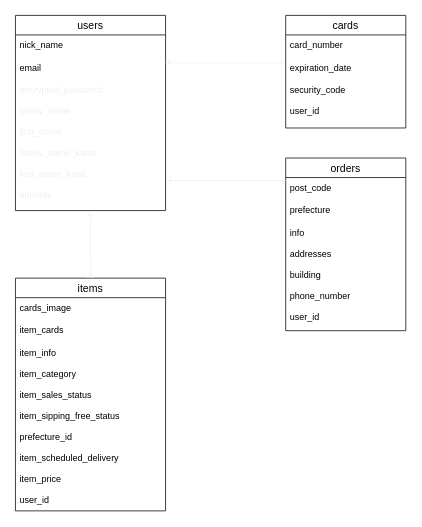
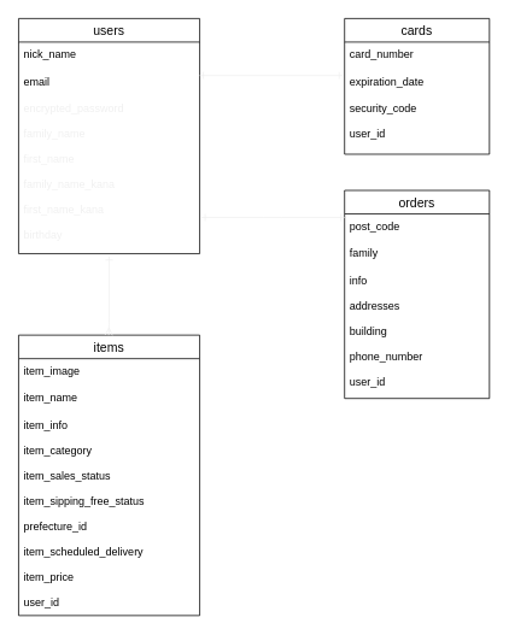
  <mxCell id="0" />
  <mxCell id="1" parent="0" />
  <mxCell id="2" value="users" style="swimlane;fontStyle=0;childLayout=stackLayout;horizontal=1;startSize=26;horizontalStack=0;resizeParent=1;resizeParentMax=0;resizeLast=0;collapsible=1;marginBottom=0;align=center;fontSize=14;" vertex="1" parent="1"><mxGeometry x="20" y="20" width="200" height="260" as="geometry" /></mxCell>
  <mxCell id="3" value="nick_name" style="text;strokeColor=none;fillColor=none;spacingLeft=4;spacingRight=4;overflow=hidden;rotatable=0;points=[[0,0.5],[1,0.5]];portConstraint=eastwest;fontSize=12;" vertex="1" parent="2"><mxGeometry y="26" width="200" height="30" as="geometry" /></mxCell>
  <mxCell id="4" value="email" style="text;strokeColor=none;fillColor=none;spacingLeft=4;spacingRight=4;overflow=hidden;rotatable=0;points=[[0,0.5],[1,0.5]];portConstraint=eastwest;fontSize=12;" vertex="1" parent="2"><mxGeometry y="56" width="200" height="30" as="geometry" /></mxCell>
  <mxCell id="5" value="encrypted_password&#10;&#10;family_name&#10;&#10;first_name&#10;&#10;family_name_kana&#10;&#10;first_name_kana&#10;&#10;birthday" style="text;strokeColor=none;fillColor=none;spacingLeft=4;spacingRight=4;overflow=hidden;rotatable=0;points=[[0,0.5],[1,0.5]];portConstraint=eastwest;fontSize=12;fontColor=#F0F0F0;" vertex="1" parent="2"><mxGeometry y="86" width="200" height="174" as="geometry" /></mxCell>
  <mxCell id="6" value="cards" style="swimlane;fontStyle=0;childLayout=stackLayout;horizontal=1;startSize=26;horizontalStack=0;resizeParent=1;resizeParentMax=0;resizeLast=0;collapsible=1;marginBottom=0;align=center;fontSize=14;" vertex="1" parent="1"><mxGeometry x="380" y="20" width="160" height="150" as="geometry" /></mxCell>
  <mxCell id="7" value="card_number" style="text;strokeColor=none;fillColor=none;spacingLeft=4;spacingRight=4;overflow=hidden;rotatable=0;points=[[0,0.5],[1,0.5]];portConstraint=eastwest;fontSize=12;" vertex="1" parent="6"><mxGeometry y="26" width="160" height="30" as="geometry" /></mxCell>
  <mxCell id="8" value="expiration_date" style="text;strokeColor=none;fillColor=none;spacingLeft=4;spacingRight=4;overflow=hidden;rotatable=0;points=[[0,0.5],[1,0.5]];portConstraint=eastwest;fontSize=12;" vertex="1" parent="6"><mxGeometry y="56" width="160" height="30" as="geometry" /></mxCell>
  <mxCell id="9" value="security_code&#10;&#10;user_id" style="text;strokeColor=none;fillColor=none;spacingLeft=4;spacingRight=4;overflow=hidden;rotatable=0;points=[[0,0.5],[1,0.5]];portConstraint=eastwest;fontSize=12;" vertex="1" parent="6"><mxGeometry y="86" width="160" height="64" as="geometry" /></mxCell>
  <mxCell id="10" value="items" style="swimlane;fontStyle=0;childLayout=stackLayout;horizontal=1;startSize=26;horizontalStack=0;resizeParent=1;resizeParentMax=0;resizeLast=0;collapsible=1;marginBottom=0;align=center;fontSize=14;" vertex="1" parent="1"><mxGeometry x="20" y="370" width="200" height="310" as="geometry" /></mxCell>
- <mxCell id="11" value="cards_image" style="text;strokeColor=none;fillColor=none;spacingLeft=4;spacingRight=4;overflow=hidden;rotatable=0;points=[[0,0.5],[1,0.5]];portConstraint=eastwest;fontSize=12;" vertex="1" parent="10"><mxGeometry y="26" width="200" height="30" as="geometry" /></mxCell>
- <mxCell id="12" value="item_cards" style="text;strokeColor=none;fillColor=none;spacingLeft=4;spacingRight=4;overflow=hidden;rotatable=0;points=[[0,0.5],[1,0.5]];portConstraint=eastwest;fontSize=12;" vertex="1" parent="10"><mxGeometry y="56" width="200" height="30" as="geometry" /></mxCell>
+ <mxCell id="11" value="item_image" style="text;strokeColor=none;fillColor=none;spacingLeft=4;spacingRight=4;overflow=hidden;rotatable=0;points=[[0,0.5],[1,0.5]];portConstraint=eastwest;fontSize=12;" vertex="1" parent="10"><mxGeometry y="26" width="200" height="30" as="geometry" /></mxCell>
+ <mxCell id="12" value="item_name" style="text;strokeColor=none;fillColor=none;spacingLeft=4;spacingRight=4;overflow=hidden;rotatable=0;points=[[0,0.5],[1,0.5]];portConstraint=eastwest;fontSize=12;" vertex="1" parent="10"><mxGeometry y="56" width="200" height="30" as="geometry" /></mxCell>
  <mxCell id="13" value="item_info&#10;&#10;item_category&#10;&#10;item_sales_status&#10;&#10;item_sipping_free_status&#10;&#10;prefecture_id&#10;&#10;item_scheduled_delivery&#10;&#10;item_price&#10;&#10;user_id" style="text;strokeColor=none;fillColor=none;spacingLeft=4;spacingRight=4;overflow=hidden;rotatable=0;points=[[0,0.5],[1,0.5]];portConstraint=eastwest;fontSize=12;" vertex="1" parent="10"><mxGeometry y="86" width="200" height="224" as="geometry" /></mxCell>
  <mxCell id="14" value="orders" style="swimlane;fontStyle=0;childLayout=stackLayout;horizontal=1;startSize=26;horizontalStack=0;resizeParent=1;resizeParentMax=0;resizeLast=0;collapsible=1;marginBottom=0;align=center;fontSize=14;" vertex="1" parent="1"><mxGeometry x="380" y="210" width="160" height="230" as="geometry" /></mxCell>
  <mxCell id="15" value="post_code" style="text;strokeColor=none;fillColor=none;spacingLeft=4;spacingRight=4;overflow=hidden;rotatable=0;points=[[0,0.5],[1,0.5]];portConstraint=eastwest;fontSize=12;" vertex="1" parent="14"><mxGeometry y="26" width="160" height="30" as="geometry" /></mxCell>
- <mxCell id="16" value="prefecture" style="text;strokeColor=none;fillColor=none;spacingLeft=4;spacingRight=4;overflow=hidden;rotatable=0;points=[[0,0.5],[1,0.5]];portConstraint=eastwest;fontSize=12;" vertex="1" parent="14"><mxGeometry y="56" width="160" height="30" as="geometry" /></mxCell>
+ <mxCell id="16" value="family" style="text;strokeColor=none;fillColor=none;spacingLeft=4;spacingRight=4;overflow=hidden;rotatable=0;points=[[0,0.5],[1,0.5]];portConstraint=eastwest;fontSize=12;" vertex="1" parent="14"><mxGeometry y="56" width="160" height="30" as="geometry" /></mxCell>
  <mxCell id="17" value="info&#10;&#10;addresses&#10;&#10;building&#10;&#10;phone_number&#10;&#10;user_id" style="text;strokeColor=none;fillColor=none;spacingLeft=4;spacingRight=4;overflow=hidden;rotatable=0;points=[[0,0.5],[1,0.5]];portConstraint=eastwest;fontSize=12;" vertex="1" parent="14"><mxGeometry y="86" width="160" height="144" as="geometry" /></mxCell>
  <mxCell id="18" style="edgeStyle=orthogonalEdgeStyle;rounded=1;orthogonalLoop=1;jettySize=auto;html=1;startArrow=ERone;startFill=0;sourcePerimeterSpacing=5;targetPerimeterSpacing=5;strokeColor=#f0f0f0;endArrow=ERmany;endFill=0;exitX=0.5;exitY=1.017;exitDx=0;exitDy=0;exitPerimeter=0;" edge="1" parent="1" source="5"><mxGeometry relative="1" as="geometry"><mxPoint x="119.5" y="370" as="targetPoint" /><mxPoint x="119.5" y="300" as="sourcePoint" /><Array as="points"><mxPoint x="120" y="360" /></Array></mxGeometry></mxCell>
  <mxCell id="19" style="edgeStyle=orthogonalEdgeStyle;rounded=1;orthogonalLoop=1;jettySize=auto;html=1;startArrow=ERone;startFill=0;sourcePerimeterSpacing=5;targetPerimeterSpacing=5;strokeColor=#f0f0f0;endArrow=ERone;endFill=0;exitX=1;exitY=0.233;exitDx=0;exitDy=0;exitPerimeter=0;entryX=-0.012;entryY=0.233;entryDx=0;entryDy=0;entryPerimeter=0;" edge="1" parent="1" source="4" target="8"><mxGeometry relative="1" as="geometry"><mxPoint x="270" y="400" as="targetPoint" /><mxPoint x="270" y="270" as="sourcePoint" /><Array as="points" /></mxGeometry></mxCell>
  <mxCell id="20" style="edgeStyle=orthogonalEdgeStyle;rounded=1;orthogonalLoop=1;jettySize=auto;html=1;startArrow=ERone;startFill=0;sourcePerimeterSpacing=5;targetPerimeterSpacing=5;strokeColor=#f0f0f0;endArrow=ERone;endFill=0;exitX=1.01;exitY=0.77;exitDx=0;exitDy=0;exitPerimeter=0;" edge="1" parent="1" source="5"><mxGeometry relative="1" as="geometry"><mxPoint x="380" y="240" as="targetPoint" /><mxPoint x="230" y="92.99" as="sourcePoint" /><Array as="points" /></mxGeometry></mxCell>
